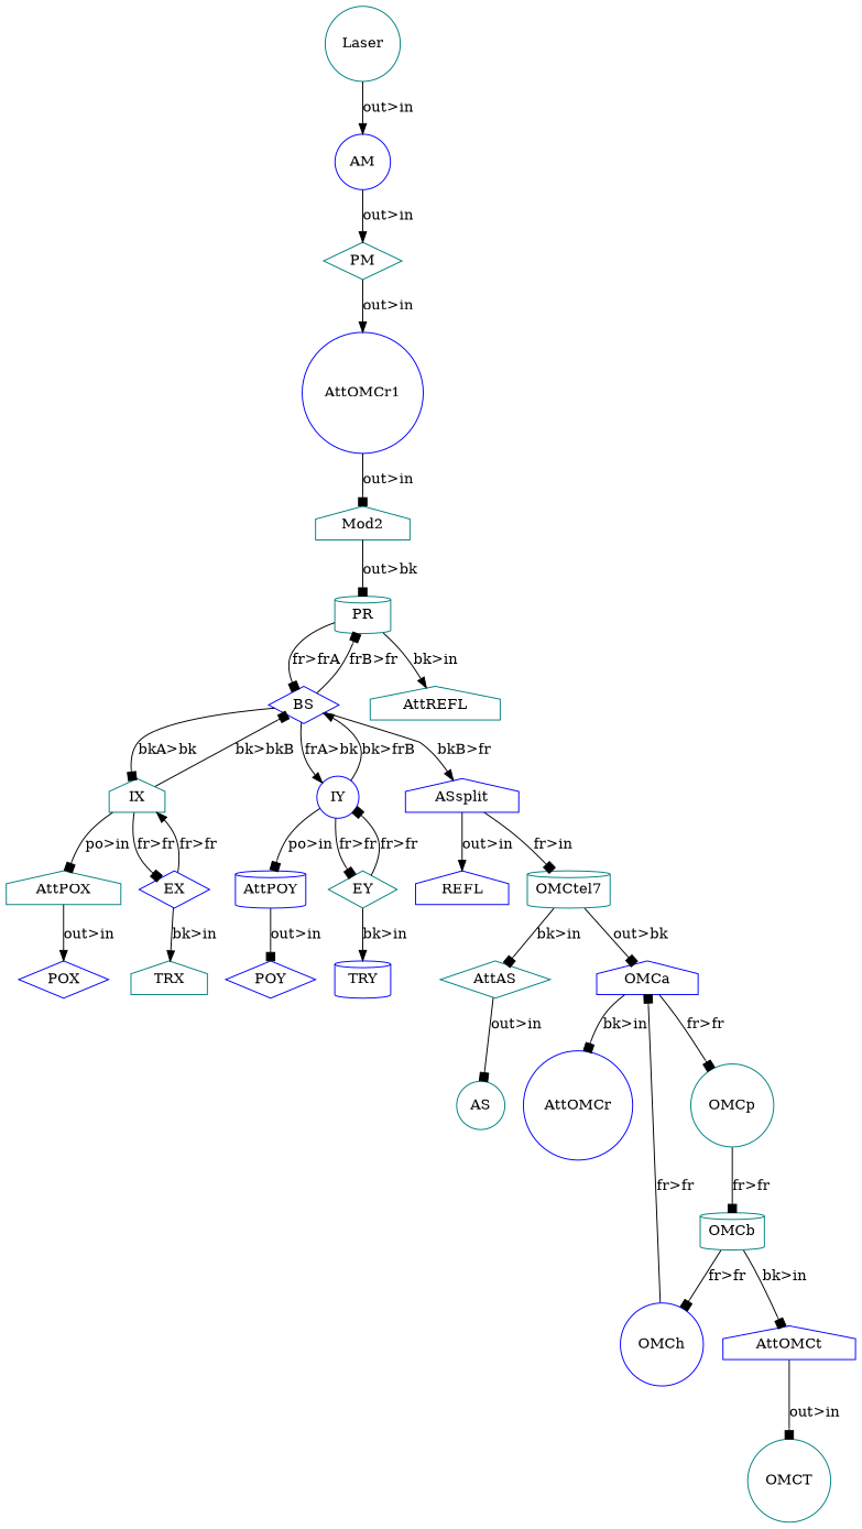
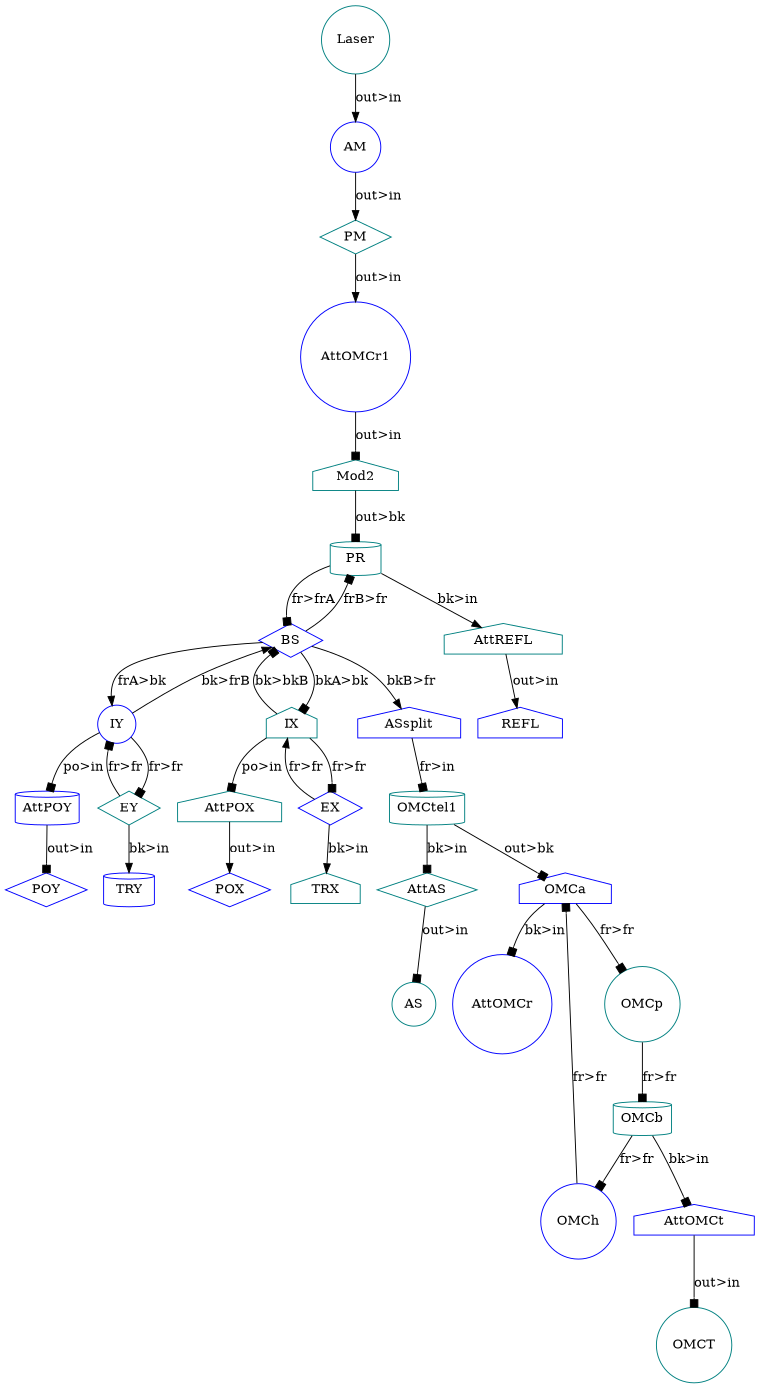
  digraph {
    node [color=teal shape=circle]
    edge [arrowhead=box]
    Laser
    AM [color=blue]
    PM [shape=diamond]
    n4 [color=blue label=AttOMCr1]
    Mod2 [shape=house]
    PR [shape=cylinder]
    BS [color=blue shape=diamond]
    AttREFL [shape=house]
    IX [shape=house]
    IY [color=blue]
    ASsplit [color=blue shape=house]
    REFL [color=blue shape=house]
    EX [color=blue shape=diamond]
    AttPOX [shape=house]
    EY [shape=diamond]
    AttPOY [color=blue shape=cylinder]
-   OMCtel1 [shape=cylinder label=OMCtel7]
+   OMCtel1 [shape=cylinder]
    TRX [shape=house]
    POX [color=blue shape=diamond]
    TRY [color=blue shape=cylinder]
    POY [color=blue shape=diamond]
    AttAS [shape=diamond]
    OMCa [color=blue shape=house]
    AS
    OMCp
    AttOMCr [color=blue]
    OMCb [shape=cylinder]
    OMCh [color=blue]
    AttOMCt [color=blue shape=house]
    OMCT
    Laser -> AM [arrowhead=normal label="out>in"]
    AM -> PM [arrowhead=normal label="out>in"]
    PM -> n4 [arrowhead=normal label="out>in"]
    n4 -> Mod2 [label="out>in"]
    Mod2 -> PR [label="out>bk"]
    PR -> BS [label="fr>frA"]
    PR -> AttREFL [arrowhead=normal label="bk>in"]
    BS -> PR [label="frB>fr"]
    BS -> IX [label="bkA>bk"]
    BS -> IY [arrowhead=normal label="frA>bk"]
    BS -> ASsplit [arrowhead=normal label="bkB>fr"]
-   ASsplit -> REFL [arrowhead=normal label="out>in"]
+   AttREFL -> REFL [arrowhead=normal label="out>in"]
    IX -> BS [label="bk>bkB"]
    IX -> EX [label="fr>fr"]
    IX -> AttPOX [label="po>in"]
    IY -> BS [arrowhead=normal label="bk>frB"]
    IY -> EY [label="fr>fr"]
    IY -> AttPOY [label="po>in"]
    ASsplit -> OMCtel1 [label="fr>in"]
    EX -> IX [arrowhead=normal label="fr>fr"]
    EX -> TRX [arrowhead=normal label="bk>in"]
    AttPOX -> POX [arrowhead=normal label="out>in"]
    EY -> IY [label="fr>fr"]
    EY -> TRY [arrowhead=normal label="bk>in"]
    AttPOY -> POY [label="out>in"]
    OMCtel1 -> AttAS [label="bk>in"]
    OMCtel1 -> OMCa [label="out>bk"]
    AttAS -> AS [label="out>in"]
    OMCa -> OMCp [label="fr>fr"]
    OMCa -> AttOMCr [label="bk>in"]
    OMCp -> OMCb [label="fr>fr"]
    OMCb -> OMCh [label="fr>fr"]
    OMCb -> AttOMCt [label="bk>in"]
    OMCh -> OMCa [label="fr>fr"]
    AttOMCt -> OMCT [label="out>in"]
  }
